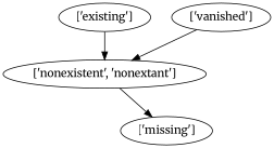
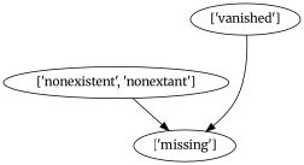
  strict digraph {
    fontname=Merriweather
    node [fontname=Merriweather]
    edge [fontname=Merriweather]
    "['vanished']"
    "['nonexistent', 'nonextant']"
    "['missing']"
-   "['existing']"
-   "['vanished']" -> "['nonexistent', 'nonextant']"
+   "['vanished']" -> "['missing']"
    "['nonexistent', 'nonextant']" -> "['missing']"
-   "['existing']" -> "['nonexistent', 'nonextant']"
  }
